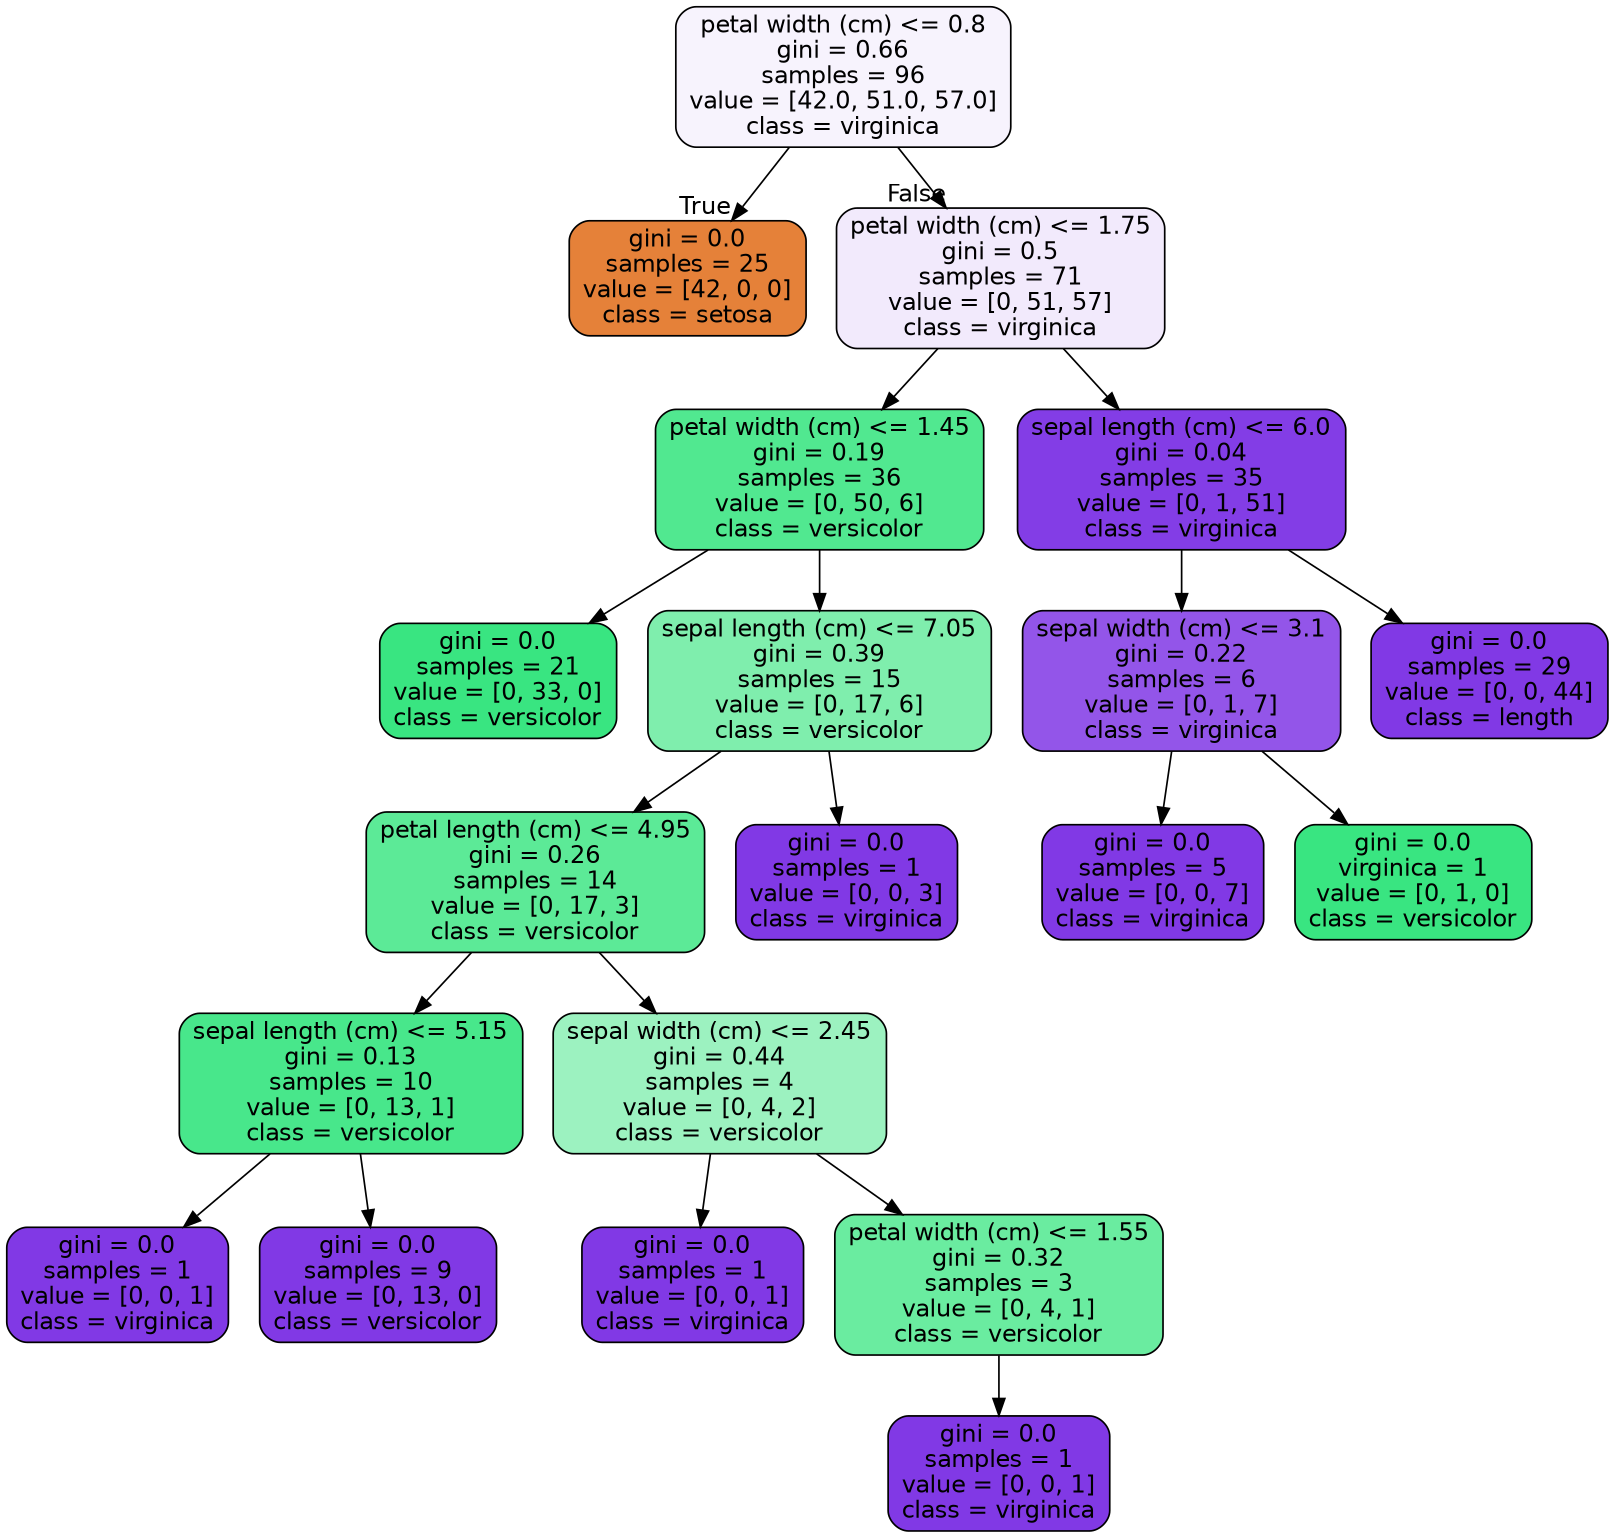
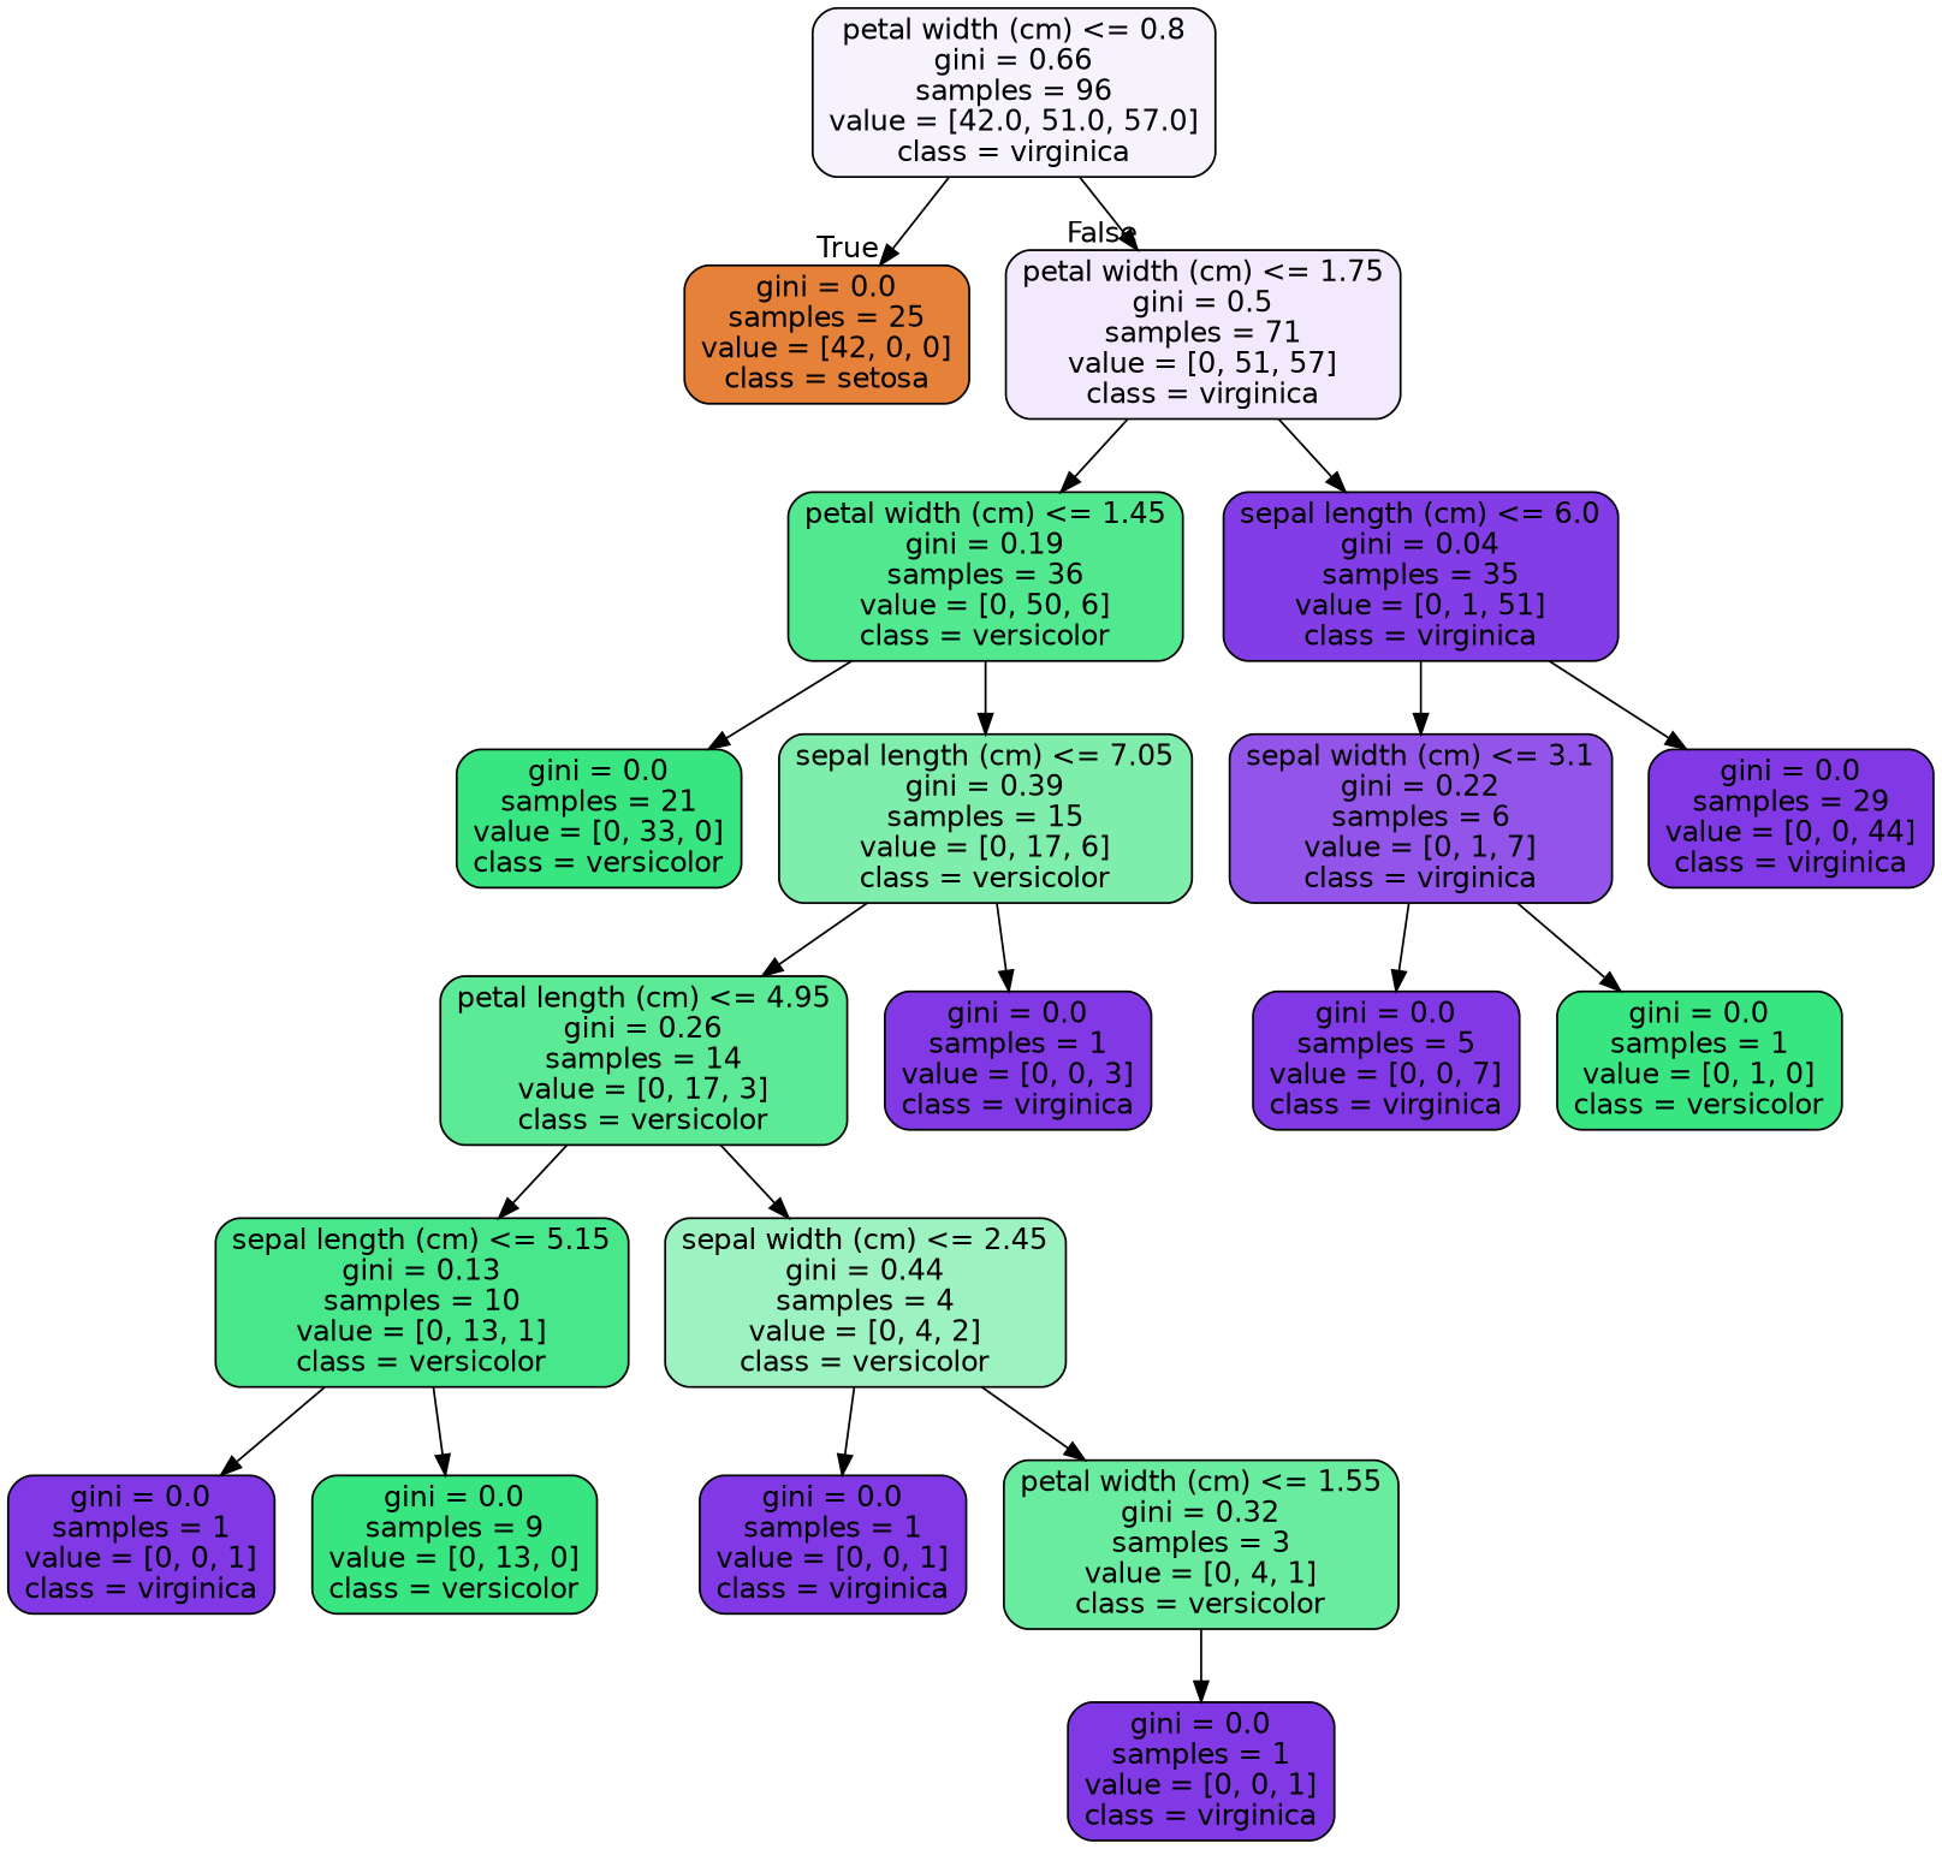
  digraph {
    node [color=black fillcolor="#8139e5" fontname=helvetica shape=box style="filled, rounded"]
    edge [fontname=helvetica]
    n1 [fillcolor="#f7f3fd" label="petal width (cm) <= 0.8\ngini = 0.66\nsamples = 96\nvalue = [42.0, 51.0, 57.0]\nclass = virginica"]
    n2 [fillcolor="#e58139" label="gini = 0.0\nsamples = 25\nvalue = [42, 0, 0]\nclass = setosa"]
    n3 [fillcolor="#f2eafc" label="petal width (cm) <= 1.75\ngini = 0.5\nsamples = 71\nvalue = [0, 51, 57]\nclass = virginica"]
    n4 [fillcolor="#51e890" label="petal width (cm) <= 1.45\ngini = 0.19\nsamples = 36\nvalue = [0, 50, 6]\nclass = versicolor"]
    n5 [fillcolor="#833de6" label="sepal length (cm) <= 6.0\ngini = 0.04\nsamples = 35\nvalue = [0, 1, 51]\nclass = virginica"]
    n6 [fillcolor="#39e581" label="gini = 0.0\nsamples = 21\nvalue = [0, 33, 0]\nclass = versicolor"]
    n7 [fillcolor="#7feead" label="sepal length (cm) <= 7.05\ngini = 0.39\nsamples = 15\nvalue = [0, 17, 6]\nclass = versicolor"]
    n8 [fillcolor="#9355e9" label="sepal width (cm) <= 3.1\ngini = 0.22\nsamples = 6\nvalue = [0, 1, 7]\nclass = virginica"]
-   n9 [label="gini = 0.0\nsamples = 29\nvalue = [0, 0, 44]\nclass = length"]
+   n9 [label="gini = 0.0\nsamples = 29\nvalue = [0, 0, 44]\nclass = virginica"]
    n10 [fillcolor="#5cea97" label="petal length (cm) <= 4.95\ngini = 0.26\nsamples = 14\nvalue = [0, 17, 3]\nclass = versicolor"]
    n11 [label="gini = 0.0\nsamples = 1\nvalue = [0, 0, 3]\nclass = virginica"]
    n12 [fillcolor="#48e78b" label="sepal length (cm) <= 5.15\ngini = 0.13\nsamples = 10\nvalue = [0, 13, 1]\nclass = versicolor"]
    n13 [fillcolor="#9cf2c0" label="sepal width (cm) <= 2.45\ngini = 0.44\nsamples = 4\nvalue = [0, 4, 2]\nclass = versicolor"]
    n14 [label="gini = 0.0\nsamples = 1\nvalue = [0, 0, 1]\nclass = virginica"]
-   n15 [label="gini = 0.0\nsamples = 9\nvalue = [0, 13, 0]\nclass = versicolor"]
+   n15 [fillcolor="#39e581" label="gini = 0.0\nsamples = 9\nvalue = [0, 13, 0]\nclass = versicolor"]
    n16 [label="gini = 0.0\nsamples = 1\nvalue = [0, 0, 1]\nclass = virginica"]
    n17 [fillcolor="#6aeca0" label="petal width (cm) <= 1.55\ngini = 0.32\nsamples = 3\nvalue = [0, 4, 1]\nclass = versicolor"]
    n18 [label="gini = 0.0\nsamples = 1\nvalue = [0, 0, 1]\nclass = virginica"]
    n19 [label="gini = 0.0\nsamples = 5\nvalue = [0, 0, 7]\nclass = virginica"]
-   n20 [fillcolor="#39e581" label="gini = 0.0\nvirginica = 1\nvalue = [0, 1, 0]\nclass = versicolor"]
+   n20 [fillcolor="#39e581" label="gini = 0.0\nsamples = 1\nvalue = [0, 1, 0]\nclass = versicolor"]
    n1 -> n2 [headlabel=True labelangle=45 labeldistance=2.5]
    n1 -> n3 [headlabel=False labelangle=-45 labeldistance=2.5]
    n3 -> n4
    n3 -> n5
    n4 -> n6
    n4 -> n7
    n5 -> n8
    n5 -> n9
    n7 -> n10
    n7 -> n11
    n8 -> n19
    n8 -> n20
    n10 -> n12
    n10 -> n13
    n12 -> n14
    n12 -> n15
    n13 -> n16
    n13 -> n17
    n17 -> n18
  }
